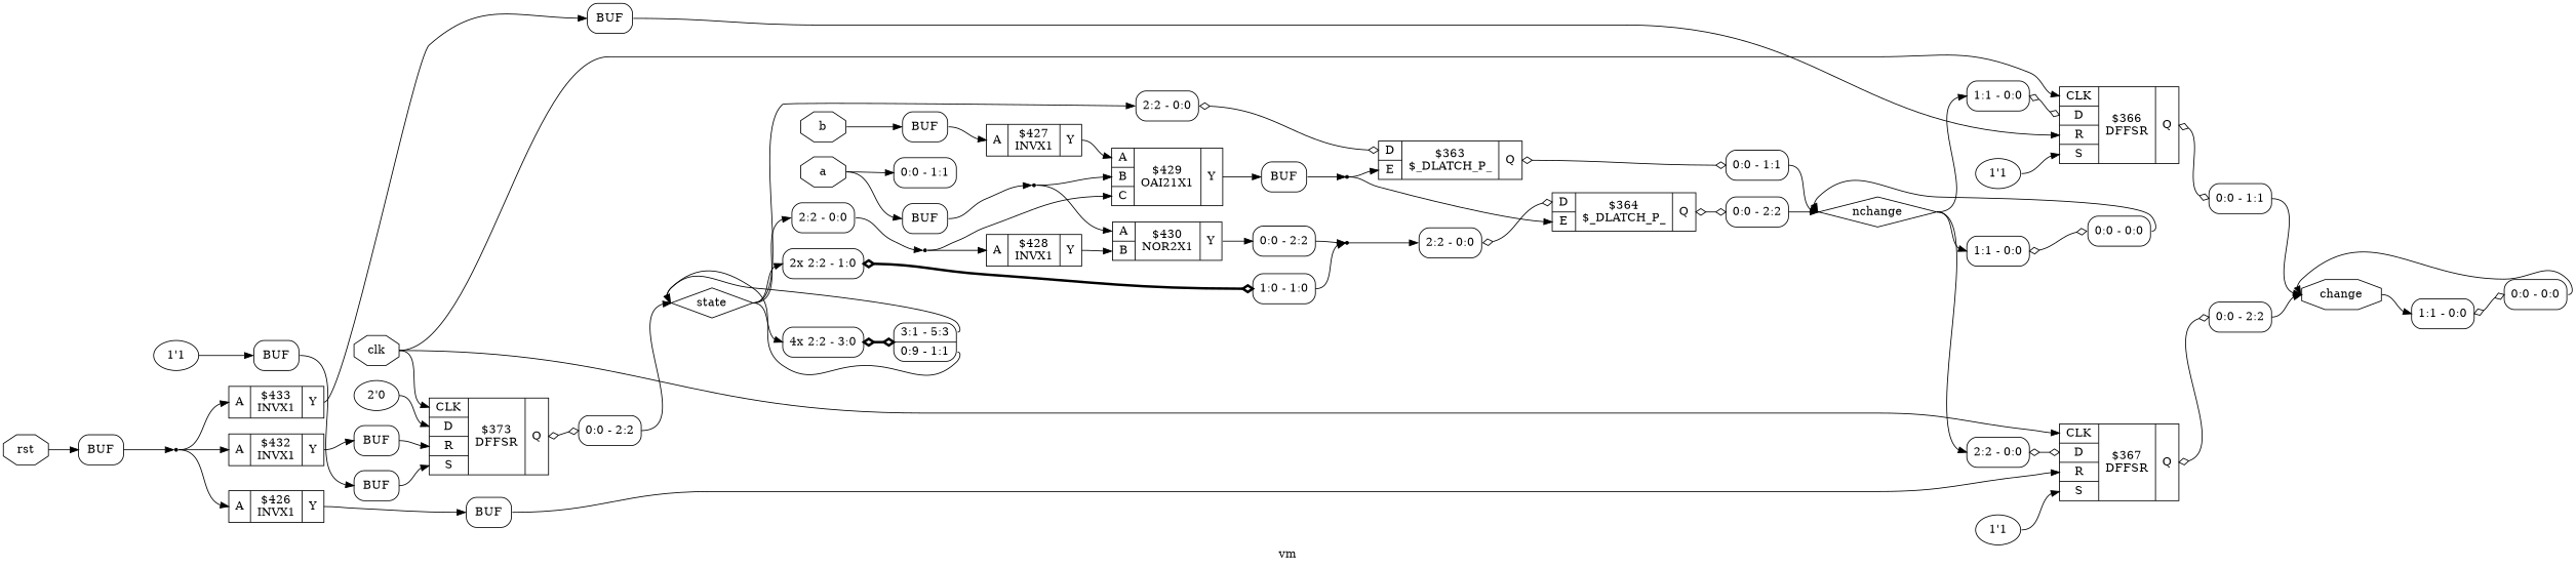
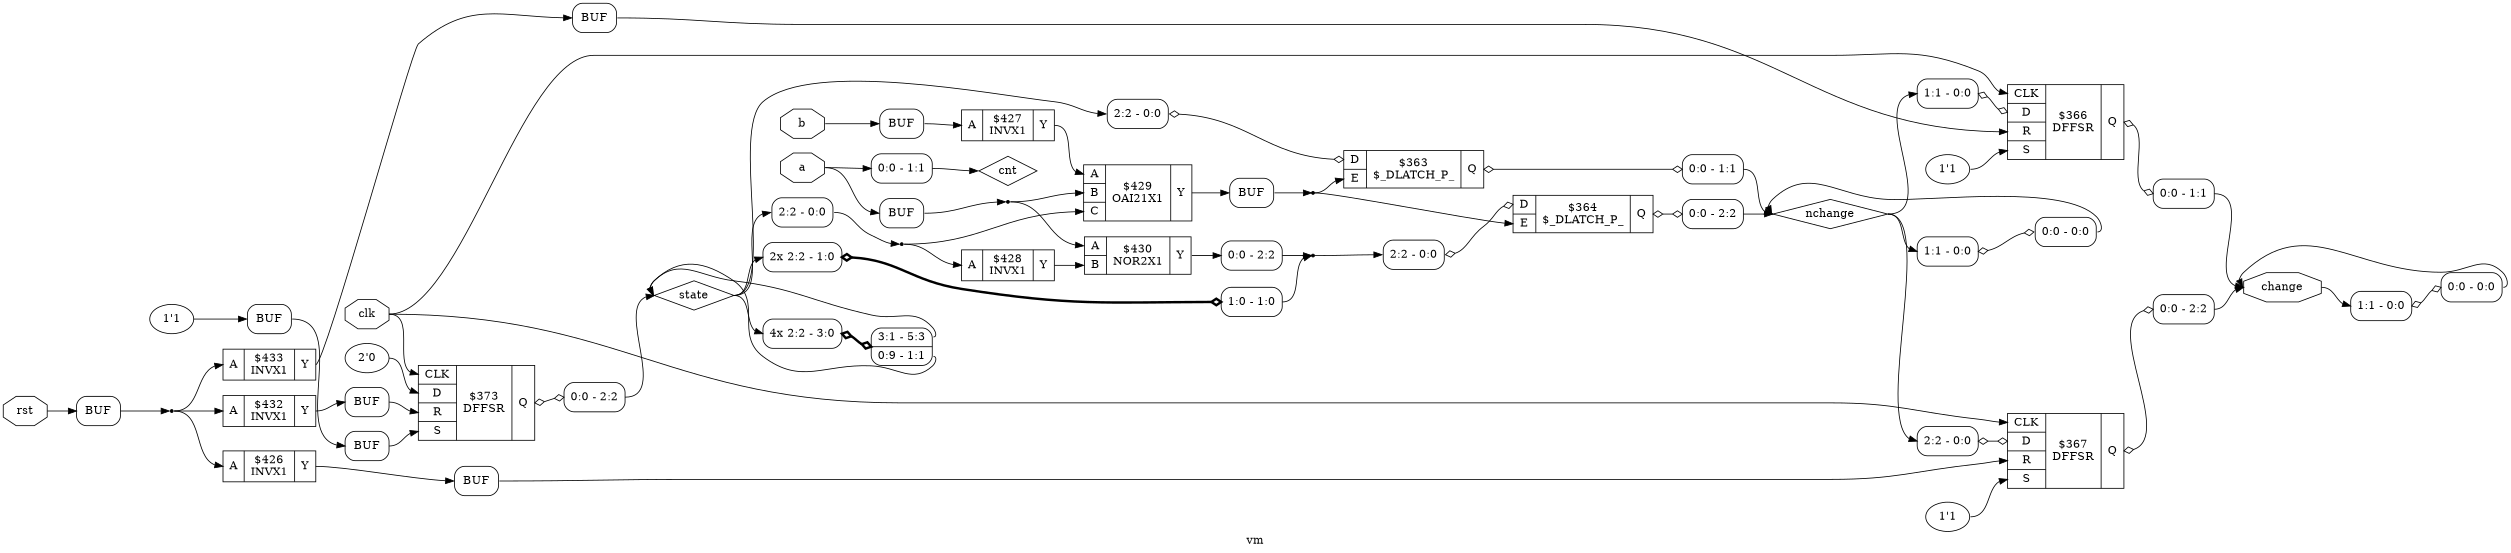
  digraph {
    label=vm
    rankdir=LR
    remincross=true
    node [shape=record]
    edge [color=black headport=w tailport=e]
    n21 [color=black fontcolor=black label=a shape=octagon]
    x16 [label="<s0> 0:0 - 1:1 " style=rounded]
    x27 [label=BUF shape=box style=rounded]
+   n25 [color=black fontcolor=black label=cnt shape=diamond]
    n6 [shape=point]
    n22 [color=black fontcolor=black label=b shape=octagon]
    x26 [label=BUF shape=box style=rounded]
    c32 [label="{{<p29> A}|$427\nINVX1|{<p30> Y}}"]
    n23 [color=black fontcolor=black label=change shape=octagon]
    x14 [label="<s0> 1:1 - 0:0 " style=rounded]
    x15 [label="<s0> 0:0 - 0:0 " style=rounded]
    n24 [color=black fontcolor=black label=clk shape=octagon]
    c45 [label="{{<p40> CLK|<p41> D|<p42> R|<p43> S}|$373\nDFFSR|{<p44> Q}}"]
    c46 [label="{{<p40> CLK|<p41> D|<p42> R|<p43> S}|$366\nDFFSR|{<p44> Q}}"]
    c47 [label="{{<p40> CLK|<p41> D|<p42> R|<p43> S}|$367\nDFFSR|{<p44> Q}}"]
    x1 [label="<s0> 0:0 - 2:2 " style=rounded]
    x3 [label="<s0> 0:0 - 1:1 " style=rounded]
    x6 [label="<s0> 0:0 - 2:2 " style=rounded]
    n26 [color=black fontcolor=black label=nchange shape=diamond]
    x2 [label="<s0> 1:1 - 0:0 " style=rounded]
    x5 [label="<s0> 2:2 - 0:0 " style=rounded]
    x17 [label="<s0> 1:1 - 0:0 " style=rounded]
    x18 [label="<s0> 0:0 - 0:0 " style=rounded]
    n27 [color=black fontcolor=black label=rst shape=octagon]
    x23 [label=BUF shape=box style=rounded]
    n15 [shape=point]
    n28 [color=black fontcolor=black label=state shape=diamond]
    x8 [label="<s0> 2:2 - 0:0 " style=rounded]
    x12 [label="<s1> 2x 2:2 - 1:0 " style=rounded]
    x19 [label="<s3> 4x 2:2 - 3:0 " style=rounded]
    x28 [label="<s0> 2:2 - 0:0 " style=rounded]
    c49 [label="{{<p41> D|<p48> E}|$363\n$_DLATCH_P_|{<p44> Q}}"]
    x13 [label="<s0> 1:0 - 1:0 " style=rounded]
    x20 [label="<s1> 3:1 - 5:3 |<s0> 0:9 - 1:1 " style=rounded]
    n16 [shape=point]
    c31 [label="{{<p29> A}|$426\nINVX1|{<p30> Y}}"]
    x24 [label=BUF shape=box style=rounded]
    c36 [label="{{<p29> A|<p34> B|<p35> C}|$429\nOAI21X1|{<p30> Y}}"]
    x29 [label=BUF shape=box style=rounded]
    c33 [label="{{<p29> A}|$428\nINVX1|{<p30> Y}}"]
    c37 [label="{{<p29> A|<p34> B}|$430\nNOR2X1|{<p30> Y}}"]
    x30 [label="<s0> 0:0 - 2:2 " style=rounded]
    n3 [shape=point]
    n2 [shape=point]
    c38 [label="{{<p29> A}|$432\nINVX1|{<p30> Y}}"]
    x25 [label=BUF shape=box style=rounded]
    c39 [label="{{<p29> A}|$433\nINVX1|{<p30> Y}}"]
    x32 [label=BUF shape=box style=rounded]
    v0 [label="2'0" shape=""]
    v4 [label="1'1" shape=""]
    v7 [label="1'1" shape=""]
    x9 [label="<s0> 0:0 - 1:1 " style=rounded]
    c50 [label="{{<p41> D|<p48> E}|$364\n$_DLATCH_P_|{<p44> Q}}"]
    x11 [label="<s0> 0:0 - 2:2 " style=rounded]
    x10 [label="<s0> 2:2 - 0:0 " style=rounded]
    v21 [label="1'1" shape=""]
    x22 [label=BUF shape=box style=rounded]
    x31 [label=BUF shape=box style=rounded]
    n21 -> x16
    n21 -> x27 [headport="w:w"]
+   x16 -> n25 [tailport="s0:e"]
    x27 -> n6 [tailport="e:e"]
    n6 -> c36 [headport="p34:w"]
    n6 -> c37 [headport="p29:w"]
    n22 -> x26 [headport="w:w"]
    x26 -> c32 [headport="p29:w" tailport="e:e"]
    c32 -> c36 [headport="p29:w" tailport="p30:e"]
    n23 -> x14 [headport="s0:w"]
    x14 -> x15 [arrowhead=odiamond arrowtail=odiamond dir=both]
    x15 -> n23 [tailport="s0:e"]
    n24 -> c45 [headport="p40:w"]
    n24 -> c46 [headport="p40:w"]
    n24 -> c47 [headport="p40:w"]
    c45 -> x1 [arrowhead=odiamond arrowtail=odiamond dir=both tailport="p44:e"]
    c46 -> x3 [arrowhead=odiamond arrowtail=odiamond dir=both tailport="p44:e"]
    c47 -> x6 [arrowhead=odiamond arrowtail=odiamond dir=both tailport="p44:e"]
    x1 -> n28 [tailport="s0:e"]
    x3 -> n23 [tailport="s0:e"]
    x6 -> n23 [tailport="s0:e"]
    n26 -> x2 [headport="s0:w"]
    n26 -> x5 [headport="s0:w"]
    n26 -> x17 [headport="s0:w"]
    x2 -> c46 [arrowhead=odiamond arrowtail=odiamond dir=both headport="p41:w"]
    x5 -> c47 [arrowhead=odiamond arrowtail=odiamond dir=both headport="p41:w"]
    x17 -> x18 [arrowhead=odiamond arrowtail=odiamond dir=both]
    x18 -> n26 [tailport="s0:e"]
    n27 -> x23 [headport="w:w"]
    x23 -> n15 [tailport="e:e"]
    n15 -> c31 [headport="p29:w"]
    n15 -> c38 [headport="p29:w"]
    n15 -> c39 [headport="p29:w"]
    n28 -> x8 [headport="s0:w"]
    n28 -> x12 [headport="s1:w"]
    n28 -> x19 [headport="s3:w"]
    n28 -> x28 [headport="s0:w"]
    x8 -> c49 [arrowhead=odiamond arrowtail=odiamond dir=both headport="p41:w"]
    x12 -> x13 [arrowhead=odiamond arrowtail=odiamond dir=both style="setlinewidth(3)"]
    x19 -> x20 [arrowhead=odiamond arrowtail=odiamond dir=both style="setlinewidth(3)"]
    x28 -> n16
    c49 -> x9 [arrowhead=odiamond arrowtail=odiamond dir=both tailport="p44:e"]
    x13 -> n2 [tailport="s0:e"]
    x20 -> n28 [tailport="s0:e"]
    x20 -> n28 [tailport="s1:e"]
    n16 -> c36 [headport="p35:w"]
    n16 -> c33 [headport="p29:w"]
    c31 -> x24 [headport="w:w" tailport="p30:e"]
    x24 -> c47 [headport="p42:w" tailport="e:e"]
    c36 -> x29 [headport="w:w" tailport="p30:e"]
    x29 -> n3 [tailport="e:e"]
    c33 -> c37 [headport="p34:w" tailport="p30:e"]
    c37 -> x30 [tailport="p30:e"]
    x30 -> n2 [tailport="s0:e"]
    n3 -> c49 [headport="p48:w"]
    n3 -> c50 [headport="p48:w"]
    n2 -> x10 [headport="s0:w"]
    c38 -> x25 [headport="w:w" tailport="p30:e"]
    x25 -> c45 [headport="p42:w" tailport="e:e"]
    c39 -> x32 [headport="w:w" tailport="p30:e"]
    x32 -> c46 [headport="p42:w" tailport="e:e"]
    v0 -> c45 [headport="p41:w"]
    v4 -> c46 [headport="p43:w"]
    v7 -> c47 [headport="p43:w"]
    x9 -> n26 [tailport="s0:e"]
    c50 -> x11 [arrowhead=odiamond arrowtail=odiamond dir=both tailport="p44:e"]
    x11 -> n26 [tailport="s0:e"]
    x10 -> c50 [arrowhead=odiamond arrowtail=odiamond dir=both headport="p41:w"]
    v21 -> x22 [headport="w:w"]
    x22 -> x31 [headport="w:w" tailport="e:e"]
    x31 -> c45 [headport="p43:w" tailport="e:e"]
  }
